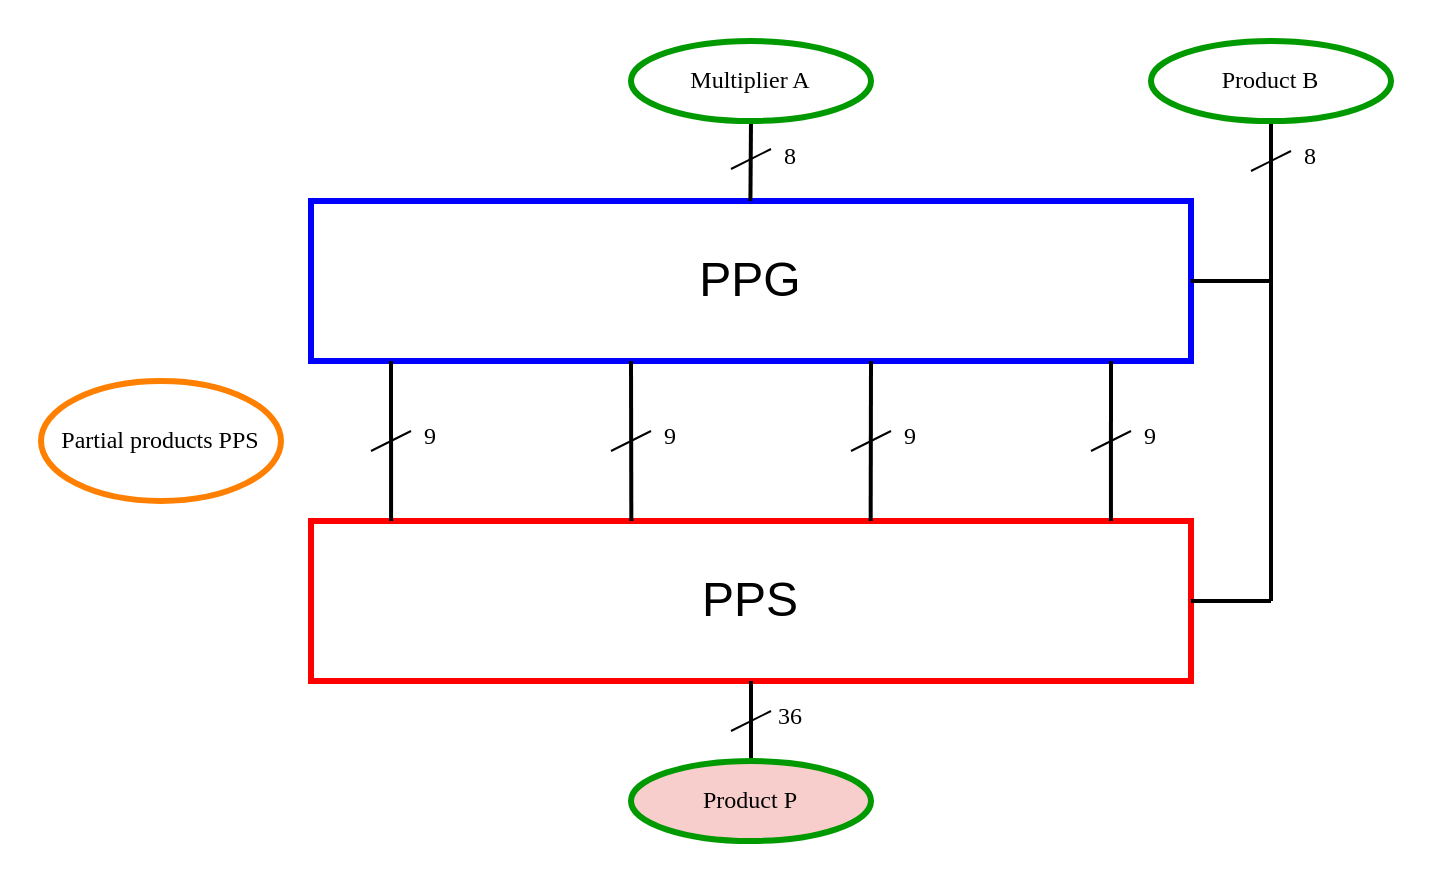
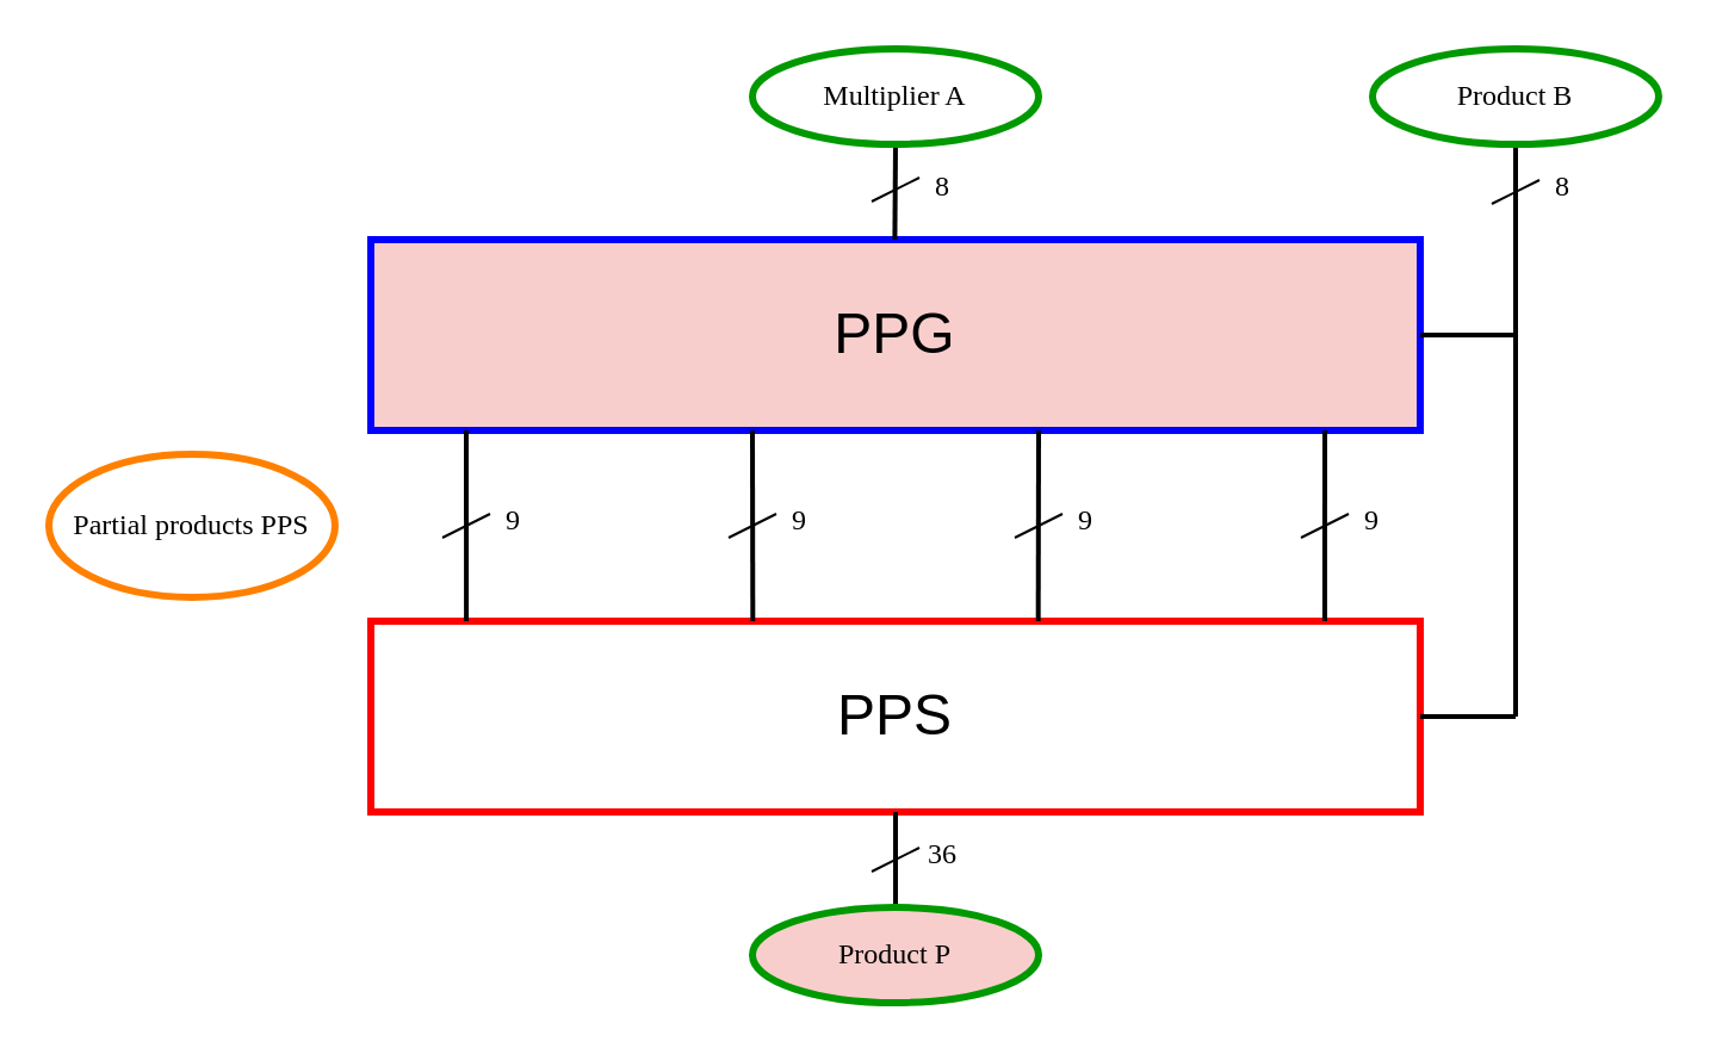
  <mxCell id="0" />
  <mxCell id="1" parent="0" />
- <mxCell id="2" value="&lt;font style=&quot;font-size: 24px;&quot;&gt;PPG&lt;/font&gt;" style="rounded=0;whiteSpace=wrap;html=1;strokeColor=#0000FF;strokeWidth=3;" parent="1" vertex="1"><mxGeometry x="155" y="100" width="440" height="80" as="geometry" /></mxCell>
+ <mxCell id="2" value="&lt;font style=&quot;font-size: 24px;&quot;&gt;PPG&lt;/font&gt;" style="rounded=0;whiteSpace=wrap;html=1;strokeColor=#0000FF;strokeWidth=3;fillColor=#f8cecc;" parent="1" vertex="1"><mxGeometry x="155" y="100" width="440" height="80" as="geometry" /></mxCell>
  <mxCell id="3" value="&lt;font style=&quot;font-size: 24px;&quot;&gt;PPS&lt;/font&gt;" style="rounded=0;whiteSpace=wrap;html=1;strokeColor=#FF0000;strokeWidth=3;" parent="1" vertex="1"><mxGeometry x="155" y="260" width="440" height="80" as="geometry" /></mxCell>
  <mxCell id="4" value="" style="endArrow=none;html=1;rounded=0;fontFamily=Verdana;fontSize=24;exitX=0.091;exitY=0;exitDx=0;exitDy=0;exitPerimeter=0;strokeWidth=2;" parent="1" source="3" edge="1"><mxGeometry width="50" height="50" relative="1" as="geometry"><mxPoint x="145" y="230" as="sourcePoint" /><mxPoint x="195" y="180" as="targetPoint" /></mxGeometry></mxCell>
  <mxCell id="5" value="" style="endArrow=none;html=1;rounded=0;fontFamily=Verdana;fontSize=24;exitX=0.364;exitY=0;exitDx=0;exitDy=0;exitPerimeter=0;strokeWidth=2;" parent="1" source="3" edge="1"><mxGeometry width="50" height="50" relative="1" as="geometry"><mxPoint x="265" y="230" as="sourcePoint" /><mxPoint x="315" y="180" as="targetPoint" /></mxGeometry></mxCell>
  <mxCell id="6" value="" style="endArrow=none;html=1;rounded=0;fontFamily=Verdana;fontSize=24;exitX=0.636;exitY=0;exitDx=0;exitDy=0;exitPerimeter=0;strokeWidth=2;" parent="1" source="3" edge="1"><mxGeometry width="50" height="50" relative="1" as="geometry"><mxPoint x="385" y="230" as="sourcePoint" /><mxPoint x="435" y="180" as="targetPoint" /></mxGeometry></mxCell>
  <mxCell id="7" value="" style="endArrow=none;html=1;rounded=0;fontFamily=Verdana;fontSize=24;exitX=0.909;exitY=0;exitDx=0;exitDy=0;exitPerimeter=0;strokeWidth=2;" parent="1" source="3" edge="1"><mxGeometry width="50" height="50" relative="1" as="geometry"><mxPoint x="505" y="230" as="sourcePoint" /><mxPoint x="555" y="180" as="targetPoint" /></mxGeometry></mxCell>
  <mxCell id="8" value="" style="endArrow=none;html=1;rounded=0;fontFamily=Verdana;fontSize=24;strokeWidth=2;" parent="1" edge="1"><mxGeometry width="50" height="50" relative="1" as="geometry"><mxPoint x="375" y="380" as="sourcePoint" /><mxPoint x="375" y="340" as="targetPoint" /></mxGeometry></mxCell>
  <mxCell id="9" value="" style="endArrow=none;html=1;rounded=0;fontFamily=Verdana;fontSize=24;strokeWidth=2;" parent="1" edge="1"><mxGeometry width="50" height="50" relative="1" as="geometry"><mxPoint x="374.71" y="100" as="sourcePoint" /><mxPoint x="375" y="60" as="targetPoint" /></mxGeometry></mxCell>
  <mxCell id="10" value="" style="endArrow=none;html=1;rounded=0;fontFamily=Verdana;fontSize=24;strokeWidth=2;" parent="1" edge="1"><mxGeometry width="50" height="50" relative="1" as="geometry"><mxPoint x="635" y="300" as="sourcePoint" /><mxPoint x="635" y="60" as="targetPoint" /></mxGeometry></mxCell>
  <mxCell id="11" value="" style="endArrow=none;html=1;rounded=0;fontFamily=Verdana;fontSize=24;strokeWidth=2;" parent="1" edge="1"><mxGeometry width="50" height="50" relative="1" as="geometry"><mxPoint x="595" y="140" as="sourcePoint" /><mxPoint x="635" y="140" as="targetPoint" /></mxGeometry></mxCell>
  <mxCell id="12" value="" style="endArrow=none;html=1;rounded=0;fontFamily=Verdana;fontSize=24;strokeWidth=2;" parent="1" edge="1"><mxGeometry width="50" height="50" relative="1" as="geometry"><mxPoint x="595" y="300" as="sourcePoint" /><mxPoint x="635" y="300" as="targetPoint" /></mxGeometry></mxCell>
  <mxCell id="13" value="Multiplier A" style="ellipse;whiteSpace=wrap;html=1;fontFamily=Verdana;fontSize=12;strokeColor=#009900;strokeWidth=3;" parent="1" vertex="1"><mxGeometry x="315" y="20" width="120" height="40" as="geometry" /></mxCell>
  <mxCell id="14" value="Product B" style="ellipse;whiteSpace=wrap;html=1;fontFamily=Verdana;fontSize=12;strokeColor=#009900;strokeWidth=3;" parent="1" vertex="1"><mxGeometry x="575" y="20" width="120" height="40" as="geometry" /></mxCell>
  <mxCell id="15" value="Product P" style="ellipse;whiteSpace=wrap;html=1;fontFamily=Verdana;fontSize=12;strokeColor=#009900;strokeWidth=3;fillColor=#f8cecc;" parent="1" vertex="1"><mxGeometry x="315" y="380" width="120" height="40" as="geometry" /></mxCell>
  <mxCell id="16" value="Partial products PPS" style="ellipse;whiteSpace=wrap;html=1;fontFamily=Verdana;fontSize=12;strokeColor=#FF8000;strokeWidth=3;" parent="1" vertex="1"><mxGeometry x="20" y="190" width="120" height="60" as="geometry" /></mxCell>
  <mxCell id="17" value="" style="endArrow=none;html=1;rounded=0;fontFamily=Verdana;fontSize=12;" parent="1" edge="1"><mxGeometry width="50" height="50" relative="1" as="geometry"><mxPoint x="365" y="84" as="sourcePoint" /><mxPoint x="385" y="74" as="targetPoint" /></mxGeometry></mxCell>
  <mxCell id="18" value="" style="endArrow=none;html=1;rounded=0;fontFamily=Verdana;fontSize=12;" parent="1" edge="1"><mxGeometry width="50" height="50" relative="1" as="geometry"><mxPoint x="625" y="85" as="sourcePoint" /><mxPoint x="645" y="75" as="targetPoint" /></mxGeometry></mxCell>
  <mxCell id="19" value="" style="endArrow=none;html=1;rounded=0;fontFamily=Verdana;fontSize=12;" parent="1" edge="1"><mxGeometry width="50" height="50" relative="1" as="geometry"><mxPoint x="365" y="365" as="sourcePoint" /><mxPoint x="385" y="355" as="targetPoint" /></mxGeometry></mxCell>
  <mxCell id="20" value="" style="endArrow=none;html=1;rounded=0;fontFamily=Verdana;fontSize=12;" parent="1" edge="1"><mxGeometry width="50" height="50" relative="1" as="geometry"><mxPoint x="185" y="225" as="sourcePoint" /><mxPoint x="205" y="215" as="targetPoint" /></mxGeometry></mxCell>
  <mxCell id="21" value="" style="endArrow=none;html=1;rounded=0;fontFamily=Verdana;fontSize=12;" parent="1" edge="1"><mxGeometry width="50" height="50" relative="1" as="geometry"><mxPoint x="305" y="225" as="sourcePoint" /><mxPoint x="325" y="215" as="targetPoint" /></mxGeometry></mxCell>
  <mxCell id="22" value="" style="endArrow=none;html=1;rounded=0;fontFamily=Verdana;fontSize=12;" parent="1" edge="1"><mxGeometry width="50" height="50" relative="1" as="geometry"><mxPoint x="425" y="225" as="sourcePoint" /><mxPoint x="445" y="215" as="targetPoint" /></mxGeometry></mxCell>
  <mxCell id="23" value="" style="endArrow=none;html=1;rounded=0;fontFamily=Verdana;fontSize=12;" parent="1" edge="1"><mxGeometry width="50" height="50" relative="1" as="geometry"><mxPoint x="545" y="225" as="sourcePoint" /><mxPoint x="565" y="215" as="targetPoint" /></mxGeometry></mxCell>
  <mxCell id="24" value="8" style="text;html=1;strokeColor=none;fillColor=none;align=center;verticalAlign=middle;whiteSpace=wrap;rounded=0;fontFamily=Verdana;fontSize=12;" parent="1" vertex="1"><mxGeometry x="385" y="68" width="20" height="20" as="geometry" /></mxCell>
  <mxCell id="25" value="8" style="text;html=1;strokeColor=none;fillColor=none;align=center;verticalAlign=middle;whiteSpace=wrap;rounded=0;fontFamily=Verdana;fontSize=12;" parent="1" vertex="1"><mxGeometry x="645" y="68" width="20" height="20" as="geometry" /></mxCell>
  <mxCell id="26" value="9" style="text;html=1;strokeColor=none;fillColor=none;align=center;verticalAlign=middle;whiteSpace=wrap;rounded=0;fontFamily=Verdana;fontSize=12;" parent="1" vertex="1"><mxGeometry x="205" y="208" width="20" height="20" as="geometry" /></mxCell>
  <mxCell id="27" value="9" style="text;html=1;strokeColor=none;fillColor=none;align=center;verticalAlign=middle;whiteSpace=wrap;rounded=0;fontFamily=Verdana;fontSize=12;" parent="1" vertex="1"><mxGeometry x="325" y="208" width="20" height="20" as="geometry" /></mxCell>
  <mxCell id="28" value="9" style="text;html=1;strokeColor=none;fillColor=none;align=center;verticalAlign=middle;whiteSpace=wrap;rounded=0;fontFamily=Verdana;fontSize=12;" parent="1" vertex="1"><mxGeometry x="445" y="208" width="20" height="20" as="geometry" /></mxCell>
  <mxCell id="29" value="9" style="text;html=1;strokeColor=none;fillColor=none;align=center;verticalAlign=middle;whiteSpace=wrap;rounded=0;fontFamily=Verdana;fontSize=12;" parent="1" vertex="1"><mxGeometry x="565" y="208" width="20" height="20" as="geometry" /></mxCell>
  <mxCell id="30" value="36" style="text;html=1;strokeColor=none;fillColor=none;align=center;verticalAlign=middle;whiteSpace=wrap;rounded=0;fontFamily=Verdana;fontSize=12;" parent="1" vertex="1"><mxGeometry x="385" y="348" width="20" height="20" as="geometry" /></mxCell>
